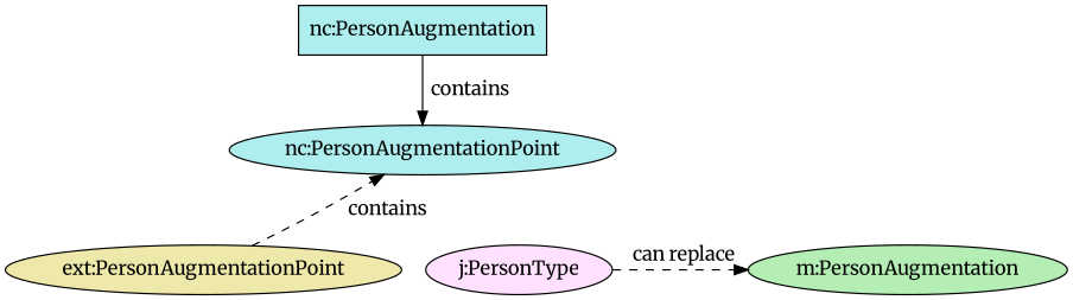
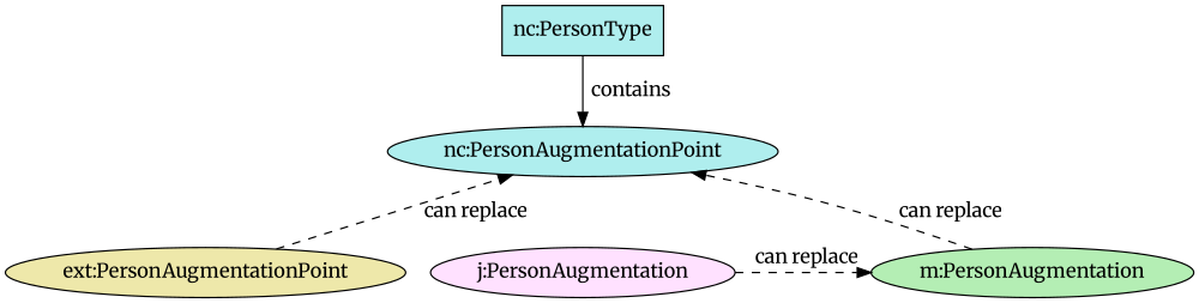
  digraph {
    fontname=Merriweather
    rankdir=TB
    node [fillcolor=paleturquoise fontname=Merriweather style=filled]
    edge [fontname=Merriweather style=dashed]
-   n1 [label="nc:PersonAugmentation" shape=rect]
-   n2 [fillcolor=thistle1 label="j:PersonType"]
+   n1 [label="nc:PersonType" shape=rect]
+   n2 [fillcolor=thistle1 label="j:PersonAugmentation"]
    n3 [fillcolor=darkseagreen2 label="m:PersonAugmentation"]
    n4 [fillcolor=palegoldenrod label="ext:PersonAugmentationPoint"]
    n5 [label="nc:PersonAugmentationPoint"]
    subgraph sub_1 {
      rank=source
      n1
    }
    subgraph sub_2 {
      rank=same
      n2
      n3
      n4
    }
    n1 -> n5 [label="  contains" style=""]
    n2 -> n3 [label="  can replace"]
-   n4 -> n5 [label="  contains"]
+   n3 -> n5 [label="  can replace"]
+   n4 -> n5 [label="  can replace"]
    n5 -> n2 [style=invis]
    n5 -> n3 [style=invis]
    n5 -> n4 [style=invis]
  }
